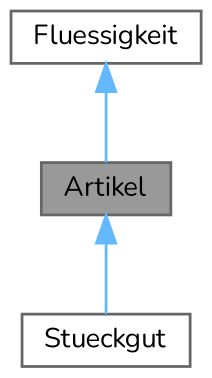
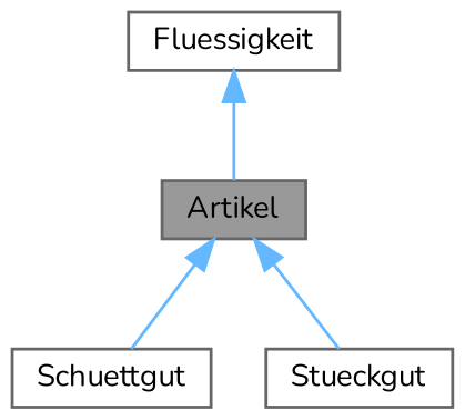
  digraph {
    fontname=Nunito
    node [color=gray40 fillcolor=white fontname=Nunito fontsize=10 shape=box style=filled]
    edge [color=steelblue1 dir=back fontname=Nunito fontsize=10 labelfontname=Helvetica labelfontsize=10 style=solid]
    n1 [fillcolor=grey60 fontcolor=black height=0.2 label=Artikel width=0.4]
+   n2 [height=0.2 label=Schuettgut width=0.4]
    n3 [height=0.2 label=Stueckgut width=0.4]
    n4 [height=0.2 label=Fluessigkeit width=0.4]
+   n1 -> n2
    n1 -> n3
    n4 -> n1
  }
